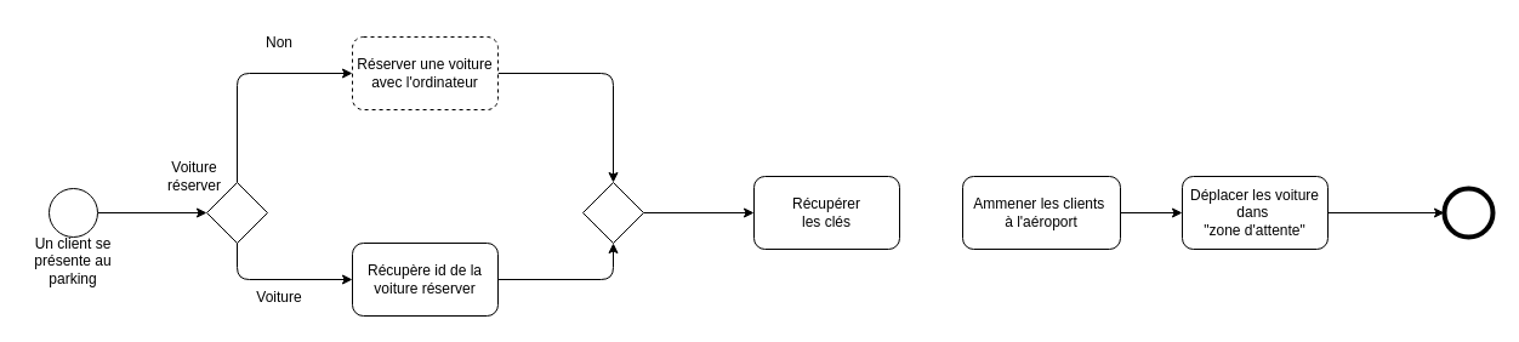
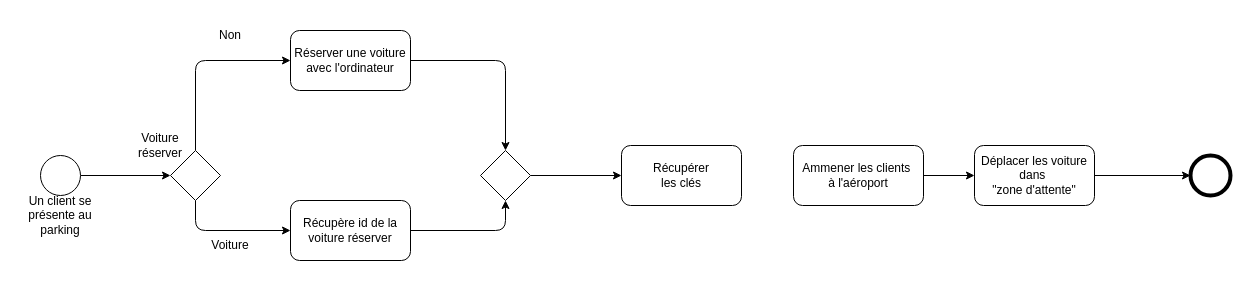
  <mxCell id="0" />
  <mxCell id="1" parent="0" />
  <mxCell id="2" value="Récupérer&lt;br&gt;les clés" style="rounded=1;whiteSpace=wrap;html=1;" vertex="1" parent="1"><mxGeometry x="621" y="145" width="120" height="60" as="geometry" /></mxCell>
  <mxCell id="3" style="edgeStyle=none;html=1;" edge="1" parent="1" source="4" target="14"><mxGeometry relative="1" as="geometry" /></mxCell>
  <mxCell id="4" value="" style="ellipse;whiteSpace=wrap;html=1;aspect=fixed;" vertex="1" parent="1"><mxGeometry x="40" y="155" width="40" height="40" as="geometry" /></mxCell>
  <mxCell id="5" value="" style="ellipse;whiteSpace=wrap;html=1;aspect=fixed;strokeWidth=4;" vertex="1" parent="1"><mxGeometry x="1190" y="155" width="40" height="40" as="geometry" /></mxCell>
  <mxCell id="6" value="" style="edgeStyle=none;html=1;" edge="1" parent="1" target="10"><mxGeometry relative="1" as="geometry"><mxPoint x="1010" y="175" as="sourcePoint" /></mxGeometry></mxCell>
  <mxCell id="7" style="edgeStyle=none;html=1;entryX=0;entryY=0.5;entryDx=0;entryDy=0;" edge="1" parent="1" source="8" target="10"><mxGeometry relative="1" as="geometry" /></mxCell>
  <mxCell id="8" value="Ammener les clients&amp;nbsp;&lt;br&gt;à l'aéroport" style="rounded=1;whiteSpace=wrap;html=1;" vertex="1" parent="1"><mxGeometry x="793" y="145" width="130" height="60" as="geometry" /></mxCell>
  <mxCell id="9" style="edgeStyle=none;html=1;entryX=0;entryY=0.5;entryDx=0;entryDy=0;" edge="1" parent="1" source="10" target="5"><mxGeometry relative="1" as="geometry" /></mxCell>
  <mxCell id="10" value="Déplacer les voiture dans&amp;nbsp;&lt;br&gt;&quot;zone d'attente&quot;" style="rounded=1;whiteSpace=wrap;html=1;" vertex="1" parent="1"><mxGeometry x="974" y="145" width="120" height="60" as="geometry" /></mxCell>
  <mxCell id="11" value="Un client se présente au parking" style="text;html=1;strokeColor=none;fillColor=none;align=center;verticalAlign=middle;whiteSpace=wrap;rounded=0;strokeWidth=4;" vertex="1" parent="1"><mxGeometry x="20" y="200" width="80" height="30" as="geometry" /></mxCell>
  <mxCell id="12" style="edgeStyle=none;html=1;entryX=0;entryY=0.5;entryDx=0;entryDy=0;" edge="1" parent="1" source="14" target="16"><mxGeometry relative="1" as="geometry"><Array as="points"><mxPoint x="195" y="60" /></Array></mxGeometry></mxCell>
  <mxCell id="13" style="edgeStyle=none;html=1;entryX=0;entryY=0.5;entryDx=0;entryDy=0;" edge="1" parent="1" source="14" target="20"><mxGeometry relative="1" as="geometry"><Array as="points"><mxPoint x="195" y="230" /></Array></mxGeometry></mxCell>
  <mxCell id="14" value="" style="rhombus;whiteSpace=wrap;html=1;" vertex="1" parent="1"><mxGeometry x="170" y="150" width="50" height="50" as="geometry" /></mxCell>
  <mxCell id="15" style="edgeStyle=none;html=1;entryX=0.5;entryY=0;entryDx=0;entryDy=0;" edge="1" parent="1" source="16" target="18"><mxGeometry relative="1" as="geometry"><Array as="points"><mxPoint x="505" y="60" /></Array></mxGeometry></mxCell>
- <mxCell id="16" value="Réserver une voiture avec l'ordinateur" style="rounded=1;whiteSpace=wrap;html=1;dashed=1;" vertex="1" parent="1"><mxGeometry x="290" y="30" width="120" height="60" as="geometry" /></mxCell>
+ <mxCell id="16" value="Réserver une voiture avec l'ordinateur" style="rounded=1;whiteSpace=wrap;html=1;" vertex="1" parent="1"><mxGeometry x="290" y="30" width="120" height="60" as="geometry" /></mxCell>
  <mxCell id="17" style="edgeStyle=none;html=1;entryX=0;entryY=0.5;entryDx=0;entryDy=0;" edge="1" parent="1" source="18" target="2"><mxGeometry relative="1" as="geometry" /></mxCell>
  <mxCell id="18" value="" style="rhombus;whiteSpace=wrap;html=1;" vertex="1" parent="1"><mxGeometry x="480" y="150" width="50" height="50" as="geometry" /></mxCell>
  <mxCell id="19" style="edgeStyle=none;html=1;entryX=0.5;entryY=1;entryDx=0;entryDy=0;" edge="1" parent="1" source="20" target="18"><mxGeometry relative="1" as="geometry"><Array as="points"><mxPoint x="505" y="230" /></Array></mxGeometry></mxCell>
  <mxCell id="20" value="Récupère id de la voiture réserver" style="rounded=1;whiteSpace=wrap;html=1;" vertex="1" parent="1"><mxGeometry x="290" y="200" width="120" height="60" as="geometry" /></mxCell>
  <mxCell id="21" value="Voiture réserver" style="text;html=1;strokeColor=none;fillColor=none;align=center;verticalAlign=middle;whiteSpace=wrap;rounded=0;" vertex="1" parent="1"><mxGeometry x="130" y="130" width="60" height="30" as="geometry" /></mxCell>
  <mxCell id="22" value="Voiture" style="text;html=1;strokeColor=none;fillColor=none;align=center;verticalAlign=middle;whiteSpace=wrap;rounded=0;" vertex="1" parent="1"><mxGeometry y="230" width="60" height="30" as="geometry" x="200" /></mxCell>
  <mxCell id="23" value="Non" style="text;html=1;strokeColor=none;fillColor=none;align=center;verticalAlign=middle;whiteSpace=wrap;rounded=0;" vertex="1" parent="1"><mxGeometry y="20" width="60" height="30" as="geometry" x="200" /></mxCell>
